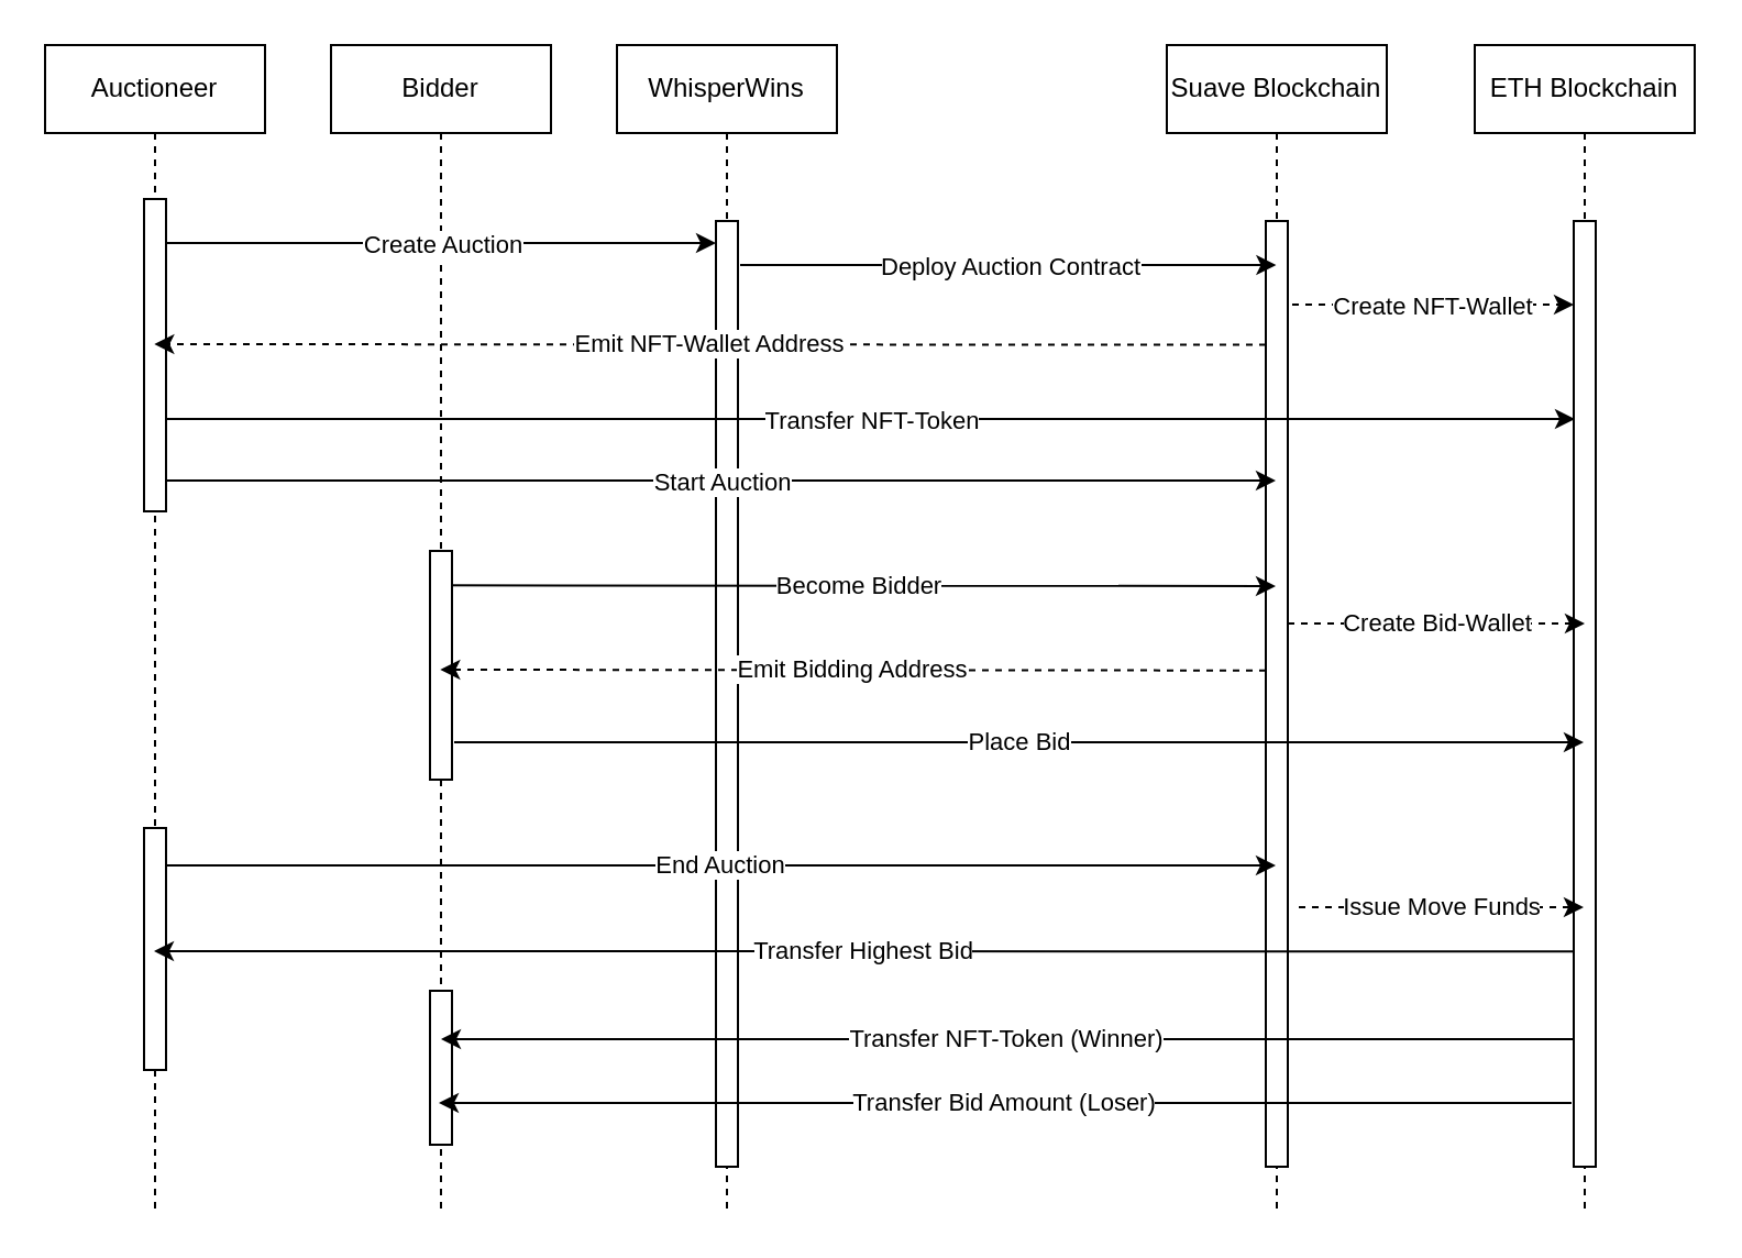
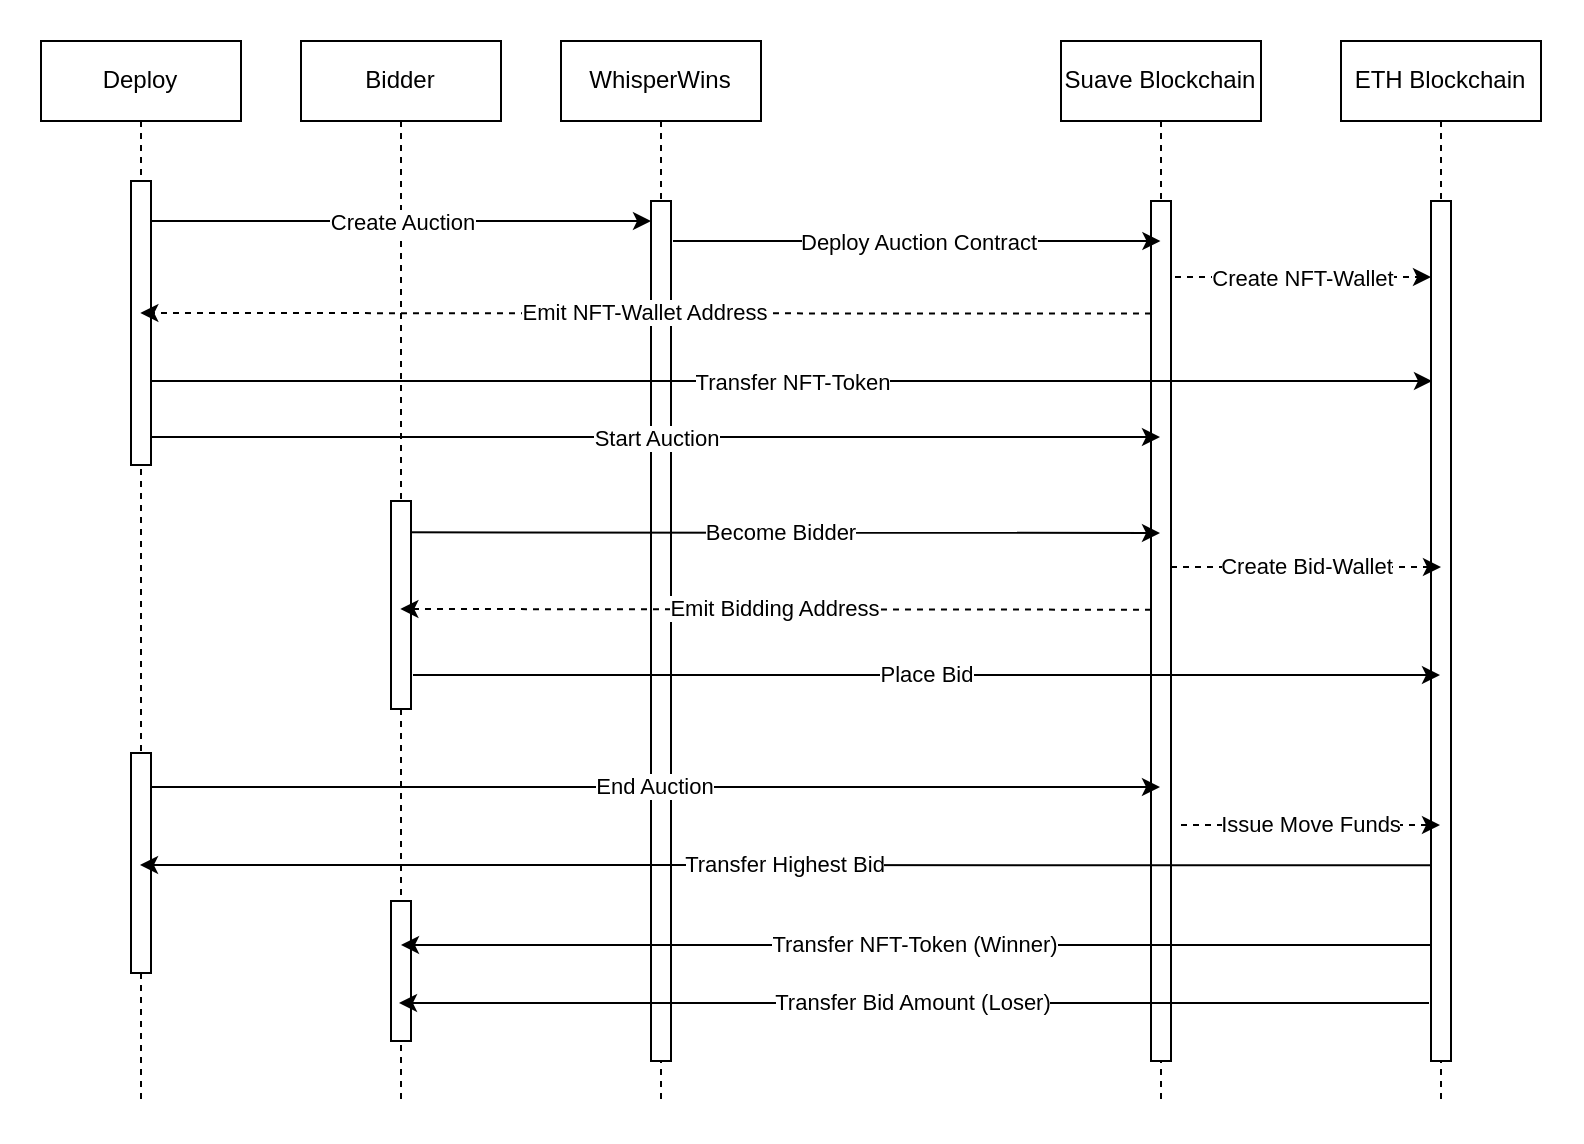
  <mxCell id="0" />
  <mxCell id="1" parent="0" />
- <mxCell id="2" value="Auctioneer" style="shape=umlLifeline;perimeter=lifelinePerimeter;whiteSpace=wrap;html=1;container=0;dropTarget=0;collapsible=0;recursiveResize=0;outlineConnect=0;portConstraint=eastwest;newEdgeStyle={&quot;edgeStyle&quot;:&quot;elbowEdgeStyle&quot;,&quot;elbow&quot;:&quot;vertical&quot;,&quot;curved&quot;:0,&quot;rounded&quot;:0};" vertex="1" parent="1"><mxGeometry x="20" y="20" width="100" height="530" as="geometry" /></mxCell>
+ <mxCell id="2" value="Deploy" style="shape=umlLifeline;perimeter=lifelinePerimeter;whiteSpace=wrap;html=1;container=0;dropTarget=0;collapsible=0;recursiveResize=0;outlineConnect=0;portConstraint=eastwest;newEdgeStyle={&quot;edgeStyle&quot;:&quot;elbowEdgeStyle&quot;,&quot;elbow&quot;:&quot;vertical&quot;,&quot;curved&quot;:0,&quot;rounded&quot;:0};" vertex="1" parent="1"><mxGeometry x="20" y="20" width="100" height="530" as="geometry" /></mxCell>
  <mxCell id="3" value="" style="html=1;points=[];perimeter=orthogonalPerimeter;outlineConnect=0;targetShapes=umlLifeline;portConstraint=eastwest;newEdgeStyle={&quot;edgeStyle&quot;:&quot;elbowEdgeStyle&quot;,&quot;elbow&quot;:&quot;vertical&quot;,&quot;curved&quot;:0,&quot;rounded&quot;:0};" vertex="1" parent="2"><mxGeometry x="45" y="70" width="10" height="142" as="geometry" /></mxCell>
  <mxCell id="4" value="" style="html=1;points=[];perimeter=orthogonalPerimeter;outlineConnect=0;targetShapes=umlLifeline;portConstraint=eastwest;newEdgeStyle={&quot;edgeStyle&quot;:&quot;elbowEdgeStyle&quot;,&quot;elbow&quot;:&quot;vertical&quot;,&quot;curved&quot;:0,&quot;rounded&quot;:0};" vertex="1" parent="2"><mxGeometry x="45" y="356" width="10" height="110" as="geometry" /></mxCell>
  <mxCell id="5" value="WhisperWins" style="shape=umlLifeline;perimeter=lifelinePerimeter;whiteSpace=wrap;html=1;container=0;dropTarget=0;collapsible=0;recursiveResize=0;outlineConnect=0;portConstraint=eastwest;newEdgeStyle={&quot;edgeStyle&quot;:&quot;elbowEdgeStyle&quot;,&quot;elbow&quot;:&quot;vertical&quot;,&quot;curved&quot;:0,&quot;rounded&quot;:0};" vertex="1" parent="1"><mxGeometry x="280" y="20" width="100" height="530" as="geometry" /></mxCell>
  <mxCell id="6" value="" style="html=1;points=[];perimeter=orthogonalPerimeter;outlineConnect=0;targetShapes=umlLifeline;portConstraint=eastwest;newEdgeStyle={&quot;edgeStyle&quot;:&quot;elbowEdgeStyle&quot;,&quot;elbow&quot;:&quot;vertical&quot;,&quot;curved&quot;:0,&quot;rounded&quot;:0};" vertex="1" parent="5"><mxGeometry x="45" y="80" width="10" height="430" as="geometry" /></mxCell>
  <mxCell id="7" value="Suave Blockchain" style="shape=umlLifeline;perimeter=lifelinePerimeter;whiteSpace=wrap;html=1;container=0;dropTarget=0;collapsible=0;recursiveResize=0;outlineConnect=0;portConstraint=eastwest;newEdgeStyle={&quot;edgeStyle&quot;:&quot;elbowEdgeStyle&quot;,&quot;elbow&quot;:&quot;vertical&quot;,&quot;curved&quot;:0,&quot;rounded&quot;:0};" vertex="1" parent="1"><mxGeometry x="530" y="20" width="100" height="530" as="geometry" /></mxCell>
  <mxCell id="8" value="" style="html=1;points=[];perimeter=orthogonalPerimeter;outlineConnect=0;targetShapes=umlLifeline;portConstraint=eastwest;newEdgeStyle={&quot;edgeStyle&quot;:&quot;elbowEdgeStyle&quot;,&quot;elbow&quot;:&quot;vertical&quot;,&quot;curved&quot;:0,&quot;rounded&quot;:0};" vertex="1" parent="7"><mxGeometry x="45" y="80" width="10" height="430" as="geometry" /></mxCell>
  <mxCell id="9" value="Become Bidder" style="edgeStyle=elbowEdgeStyle;rounded=0;orthogonalLoop=1;jettySize=auto;html=1;elbow=vertical;curved=0;editable=1;movable=1;resizable=1;rotatable=1;deletable=1;locked=0;connectable=1;startArrow=none;startFill=0;" edge="1" parent="1" target="7"><mxGeometry relative="1" as="geometry"><mxPoint x="200.286" y="265.646" as="sourcePoint" /><mxPoint x="330" y="265.646" as="targetPoint" /></mxGeometry></mxCell>
  <mxCell id="10" value="Bidder" style="shape=umlLifeline;perimeter=lifelinePerimeter;whiteSpace=wrap;html=1;container=0;dropTarget=0;collapsible=0;recursiveResize=0;outlineConnect=0;portConstraint=eastwest;newEdgeStyle={&quot;edgeStyle&quot;:&quot;elbowEdgeStyle&quot;,&quot;elbow&quot;:&quot;vertical&quot;,&quot;curved&quot;:0,&quot;rounded&quot;:0};" vertex="1" parent="1"><mxGeometry x="150" y="20" width="100" height="530" as="geometry" /></mxCell>
  <mxCell id="11" value="" style="html=1;points=[];perimeter=orthogonalPerimeter;outlineConnect=0;targetShapes=umlLifeline;portConstraint=eastwest;newEdgeStyle={&quot;edgeStyle&quot;:&quot;elbowEdgeStyle&quot;,&quot;elbow&quot;:&quot;vertical&quot;,&quot;curved&quot;:0,&quot;rounded&quot;:0};" vertex="1" parent="10"><mxGeometry x="45" y="230" width="10" height="104" as="geometry" /></mxCell>
  <mxCell id="12" value="" style="html=1;points=[];perimeter=orthogonalPerimeter;outlineConnect=0;targetShapes=umlLifeline;portConstraint=eastwest;newEdgeStyle={&quot;edgeStyle&quot;:&quot;elbowEdgeStyle&quot;,&quot;elbow&quot;:&quot;vertical&quot;,&quot;curved&quot;:0,&quot;rounded&quot;:0};" vertex="1" parent="10"><mxGeometry x="45" y="430" width="10" height="70" as="geometry" /></mxCell>
  <mxCell id="13" value="" style="endArrow=classic;html=1;rounded=0;jumpStyle=arc;" edge="1" parent="1"><mxGeometry relative="1" as="geometry"><mxPoint x="75" y="110" as="sourcePoint" /><mxPoint x="325" y="110" as="targetPoint" /></mxGeometry></mxCell>
  <mxCell id="14" value="Create Auction" style="edgeLabel;resizable=0;html=1;;align=center;verticalAlign=middle;" connectable="0" vertex="1" parent="13"><mxGeometry relative="1" as="geometry" /></mxCell>
  <mxCell id="15" value="" style="endArrow=classic;html=1;rounded=0;" edge="1" parent="1"><mxGeometry relative="1" as="geometry"><mxPoint x="336" y="120" as="sourcePoint" /><mxPoint x="579.71" y="120" as="targetPoint" /></mxGeometry></mxCell>
  <mxCell id="16" value="Deploy Auction Contract" style="edgeLabel;resizable=0;html=1;;align=center;verticalAlign=middle;" connectable="0" vertex="1" parent="15"><mxGeometry relative="1" as="geometry" /></mxCell>
  <mxCell id="17" value="Emit Bidding Address" style="edgeStyle=elbowEdgeStyle;rounded=0;orthogonalLoop=1;jettySize=auto;html=1;elbow=vertical;curved=0;dashed=1;" edge="1" parent="1"><mxGeometry relative="1" as="geometry"><mxPoint x="575" y="304.356" as="sourcePoint" /><mxPoint x="199.667" y="304.333" as="targetPoint" /></mxGeometry></mxCell>
  <mxCell id="18" value="ETH Blockchain" style="shape=umlLifeline;perimeter=lifelinePerimeter;whiteSpace=wrap;html=1;container=0;dropTarget=0;collapsible=0;recursiveResize=0;outlineConnect=0;portConstraint=eastwest;newEdgeStyle={&quot;edgeStyle&quot;:&quot;elbowEdgeStyle&quot;,&quot;elbow&quot;:&quot;vertical&quot;,&quot;curved&quot;:0,&quot;rounded&quot;:0};" vertex="1" parent="1"><mxGeometry x="670" y="20" width="100" height="530" as="geometry" /></mxCell>
  <mxCell id="19" value="" style="html=1;points=[];perimeter=orthogonalPerimeter;outlineConnect=0;targetShapes=umlLifeline;portConstraint=eastwest;newEdgeStyle={&quot;edgeStyle&quot;:&quot;elbowEdgeStyle&quot;,&quot;elbow&quot;:&quot;vertical&quot;,&quot;curved&quot;:0,&quot;rounded&quot;:0};" vertex="1" parent="18"><mxGeometry x="45" y="80" width="10" height="430" as="geometry" /></mxCell>
  <mxCell id="20" value="&lt;div&gt;End Auction&lt;/div&gt;" style="endArrow=classic;html=1;rounded=0;" edge="1" parent="1"><mxGeometry width="50" height="50" relative="1" as="geometry"><mxPoint x="75" y="393" as="sourcePoint" /><mxPoint x="579.5" y="393" as="targetPoint" /></mxGeometry></mxCell>
  <mxCell id="21" value="" style="endArrow=classic;html=1;rounded=0;dashed=1;" edge="1" parent="1"><mxGeometry relative="1" as="geometry"><mxPoint x="587" y="138" as="sourcePoint" /><mxPoint x="715" y="138.04" as="targetPoint" /></mxGeometry></mxCell>
  <mxCell id="22" value="&lt;div&gt;Create NFT-Wallet&lt;/div&gt;" style="edgeLabel;resizable=0;html=1;;align=center;verticalAlign=middle;" connectable="0" vertex="1" parent="21"><mxGeometry relative="1" as="geometry"><mxPoint as="offset" /></mxGeometry></mxCell>
  <mxCell id="23" value="" style="endArrow=classic;html=1;rounded=0;jumpStyle=arc;" edge="1" parent="1" source="3"><mxGeometry relative="1" as="geometry"><mxPoint x="78" y="190" as="sourcePoint" /><mxPoint x="715.5" y="190" as="targetPoint" /></mxGeometry></mxCell>
  <mxCell id="24" value="&lt;div&gt;Transfer NFT-Token&lt;/div&gt;" style="edgeLabel;resizable=0;html=1;;align=center;verticalAlign=middle;" connectable="0" vertex="1" parent="23"><mxGeometry relative="1" as="geometry" /></mxCell>
  <mxCell id="25" value="&lt;div&gt;Create Bid-Wallet&lt;/div&gt;" style="endArrow=classic;html=1;rounded=0;exitX=0.5;exitY=0.091;exitDx=0;exitDy=0;exitPerimeter=0;dashed=1;" edge="1" parent="1"><mxGeometry relative="1" as="geometry"><mxPoint x="585" y="283" as="sourcePoint" /><mxPoint x="720" y="283" as="targetPoint" /></mxGeometry></mxCell>
  <mxCell id="26" value="Emit NFT-Wallet Address" style="edgeStyle=elbowEdgeStyle;rounded=0;orthogonalLoop=1;jettySize=auto;html=1;elbow=vertical;curved=0;dashed=1;" edge="1" parent="1"><mxGeometry relative="1" as="geometry"><mxPoint x="575" y="156.286" as="sourcePoint" /><mxPoint x="69.667" y="156.333" as="targetPoint" /></mxGeometry></mxCell>
  <mxCell id="27" value="&lt;div&gt;Place Bid&lt;/div&gt;" style="edgeStyle=elbowEdgeStyle;rounded=0;orthogonalLoop=1;jettySize=auto;html=1;elbow=vertical;curved=0;editable=1;movable=1;resizable=1;rotatable=1;deletable=1;locked=0;connectable=1;startArrow=none;startFill=0;" edge="1" parent="1"><mxGeometry relative="1" as="geometry"><mxPoint x="206" y="337" as="sourcePoint" /><mxPoint x="719.5" y="337" as="targetPoint" /></mxGeometry></mxCell>
  <mxCell id="28" value="Issue Move Funds" style="edgeStyle=orthogonalEdgeStyle;rounded=0;orthogonalLoop=1;jettySize=auto;html=1;dashed=1;" edge="1" parent="1"><mxGeometry relative="1" as="geometry"><mxPoint x="590" y="412" as="sourcePoint" /><mxPoint x="719.5" y="412" as="targetPoint" /><Array as="points" /></mxGeometry></mxCell>
  <mxCell id="29" value="Transfer Highest Bid" style="edgeStyle=elbowEdgeStyle;rounded=0;orthogonalLoop=1;jettySize=auto;html=1;elbow=vertical;curved=0;" edge="1" parent="1"><mxGeometry relative="1" as="geometry"><mxPoint x="715.33" y="432.116" as="sourcePoint" /><mxPoint x="69.5" y="432" as="targetPoint" /></mxGeometry></mxCell>
  <mxCell id="30" value="Transfer NFT-Token (Winner)" style="edgeStyle=elbowEdgeStyle;rounded=0;orthogonalLoop=1;jettySize=auto;html=1;elbow=vertical;curved=0;" edge="1" parent="1"><mxGeometry relative="1" as="geometry"><mxPoint x="715" y="472" as="sourcePoint" /><mxPoint x="200" y="472" as="targetPoint" /></mxGeometry></mxCell>
  <mxCell id="31" value="Transfer Bid Amount (Loser)" style="edgeStyle=elbowEdgeStyle;rounded=0;orthogonalLoop=1;jettySize=auto;html=1;elbow=vertical;curved=0;" edge="1" parent="1"><mxGeometry relative="1" as="geometry"><mxPoint x="714" y="501" as="sourcePoint" /><mxPoint x="199" y="501" as="targetPoint" /></mxGeometry></mxCell>
  <mxCell id="32" value="" style="endArrow=classic;html=1;rounded=0;jumpStyle=arc;" edge="1" parent="1" target="7"><mxGeometry relative="1" as="geometry"><mxPoint x="75" y="218" as="sourcePoint" /><mxPoint x="329" y="218" as="targetPoint" /></mxGeometry></mxCell>
  <mxCell id="33" value="Start Auction" style="edgeLabel;resizable=0;html=1;;align=center;verticalAlign=middle;" connectable="0" vertex="1" parent="32"><mxGeometry relative="1" as="geometry" /></mxCell>
